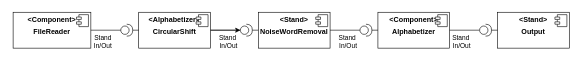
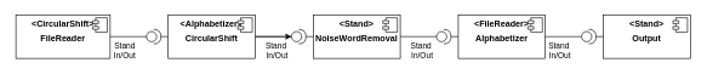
  <mxCell id="0" />
  <mxCell id="1" parent="0" />
- <mxCell id="2" value="&lt;p style=&quot;margin: 0px ; margin-top: 6px ; text-align: center&quot;&gt;&lt;b&gt;&amp;lt;Component&amp;gt;&lt;/b&gt;&lt;/p&gt;&lt;p style=&quot;margin: 0px ; margin-top: 6px ; text-align: center&quot;&gt;&lt;b&gt;FileReader&lt;/b&gt;&lt;/p&gt;" style="align=left;overflow=fill;html=1;dropTarget=0;" parent="1" vertex="1"><mxGeometry x="20" y="20" width="130" height="60" as="geometry" /></mxCell>
+ <mxCell id="2" value="&lt;p style=&quot;margin: 0px ; margin-top: 6px ; text-align: center&quot;&gt;&lt;b&gt;&amp;lt;CircularShift&amp;gt;&lt;/b&gt;&lt;/p&gt;&lt;p style=&quot;margin: 0px ; margin-top: 6px ; text-align: center&quot;&gt;&lt;b&gt;FileReader&lt;/b&gt;&lt;/p&gt;" style="align=left;overflow=fill;html=1;dropTarget=0;" parent="1" vertex="1"><mxGeometry x="20" y="20" width="130" height="60" as="geometry" /></mxCell>
  <mxCell id="3" value="" style="shape=component;jettyWidth=8;jettyHeight=4;" parent="2" vertex="1"><mxGeometry x="1" width="20" height="20" relative="1" as="geometry"><mxPoint x="-24" y="4" as="offset" /></mxGeometry></mxCell>
  <mxCell id="4" value="" style="shape=providedRequiredInterface;html=1;verticalLabelPosition=bottom;" parent="1" vertex="1"><mxGeometry x="200" y="40" width="20" height="20" as="geometry" /></mxCell>
  <mxCell id="5" value="Stand &lt;br&gt;In/Out" style="endArrow=none;html=1;exitX=1;exitY=0.5;exitDx=0;exitDy=0;entryX=0;entryY=0.5;entryDx=0;entryDy=0;entryPerimeter=0;" parent="1" source="2" target="4" edge="1"><mxGeometry x="-0.2" y="-20" width="50" height="50" relative="1" as="geometry"><mxPoint x="320" y="180" as="sourcePoint" /><mxPoint x="370" y="130" as="targetPoint" /><mxPoint as="offset" /></mxGeometry></mxCell>
  <mxCell id="6" value="" style="edgeStyle=orthogonalEdgeStyle;rounded=0;orthogonalLoop=1;jettySize=auto;html=1;" parent="1" source="7" target="14" edge="1"><mxGeometry relative="1" as="geometry" /></mxCell>
  <mxCell id="7" value="&lt;p style=&quot;margin: 0px ; margin-top: 6px ; text-align: center&quot;&gt;&lt;b&gt;&amp;lt;Alphabetizer&amp;gt;&lt;/b&gt;&lt;/p&gt;&lt;p style=&quot;margin: 0px ; margin-top: 6px ; text-align: center&quot;&gt;&lt;b&gt;CircularShift&lt;/b&gt;&lt;/p&gt;" style="align=left;overflow=fill;html=1;dropTarget=0;" parent="1" vertex="1"><mxGeometry x="230" y="20" width="120" height="60" as="geometry" /></mxCell>
  <mxCell id="8" value="" style="shape=component;jettyWidth=8;jettyHeight=4;" parent="7" vertex="1"><mxGeometry x="1" width="20" height="20" relative="1" as="geometry"><mxPoint x="-24" y="4" as="offset" /></mxGeometry></mxCell>
  <mxCell id="9" value="" style="endArrow=none;html=1;exitX=1;exitY=0.5;exitDx=0;exitDy=0;entryX=0;entryY=0.5;entryDx=0;entryDy=0;exitPerimeter=0;" parent="1" source="4" target="7" edge="1"><mxGeometry width="50" height="50" relative="1" as="geometry"><mxPoint x="220" y="60" as="sourcePoint" /><mxPoint x="260" y="60" as="targetPoint" /></mxGeometry></mxCell>
  <mxCell id="10" value="Stand&amp;nbsp;&lt;br&gt;In/Out" style="endArrow=none;html=1;exitX=1;exitY=0.5;exitDx=0;exitDy=0;entryX=0;entryY=0.5;entryDx=0;entryDy=0;entryPerimeter=0;" parent="1" source="7" target="14" edge="1"><mxGeometry x="0.2" y="-20" width="50" height="50" relative="1" as="geometry"><mxPoint x="460" y="50" as="sourcePoint" /><mxPoint x="500" y="50" as="targetPoint" /><mxPoint as="offset" /></mxGeometry></mxCell>
  <mxCell id="11" value="&lt;p style=&quot;margin: 0px ; margin-top: 6px ; text-align: center&quot;&gt;&lt;b&gt;&amp;lt;Stand&amp;gt;&lt;/b&gt;&lt;/p&gt;&lt;p style=&quot;margin: 0px ; margin-top: 6px ; text-align: center&quot;&gt;&lt;b&gt;NoiseWordRemoval&lt;/b&gt;&lt;/p&gt;" style="align=left;overflow=fill;html=1;dropTarget=0;" parent="1" vertex="1"><mxGeometry x="430" y="20" width="120" height="60" as="geometry" /></mxCell>
  <mxCell id="12" value="" style="shape=component;jettyWidth=8;jettyHeight=4;" parent="11" vertex="1"><mxGeometry x="1" width="20" height="20" relative="1" as="geometry"><mxPoint x="-24" y="4" as="offset" /></mxGeometry></mxCell>
  <mxCell id="13" value="" style="endArrow=none;html=1;entryX=0;entryY=0.5;entryDx=0;entryDy=0;exitX=1;exitY=0.5;exitDx=0;exitDy=0;exitPerimeter=0;" parent="1" source="14" target="11" edge="1"><mxGeometry width="50" height="50" relative="1" as="geometry"><mxPoint x="430" y="50" as="sourcePoint" /><mxPoint x="510" y="60" as="targetPoint" /></mxGeometry></mxCell>
  <mxCell id="14" value="" style="shape=providedRequiredInterface;html=1;verticalLabelPosition=bottom;" parent="1" vertex="1"><mxGeometry x="400" y="40" width="20" height="20" as="geometry" /></mxCell>
  <mxCell id="15" value="Stand&amp;nbsp;&lt;br&gt;In/Out" style="endArrow=none;html=1;exitX=1;exitY=0.5;exitDx=0;exitDy=0;entryX=0;entryY=0.5;entryDx=0;entryDy=0;entryPerimeter=0;" parent="1" source="11" target="19" edge="1"><mxGeometry x="0.2" y="-20" width="50" height="50" relative="1" as="geometry"><mxPoint x="710" y="50" as="sourcePoint" /><mxPoint x="750" y="50" as="targetPoint" /><mxPoint as="offset" /></mxGeometry></mxCell>
- <mxCell id="16" value="&lt;p style=&quot;margin: 0px ; margin-top: 6px ; text-align: center&quot;&gt;&lt;b&gt;&amp;lt;Component&amp;gt;&lt;/b&gt;&lt;/p&gt;&lt;p style=&quot;margin: 0px ; margin-top: 6px ; text-align: center&quot;&gt;&lt;b&gt;Alphabetizer&lt;/b&gt;&lt;/p&gt;" style="align=left;overflow=fill;html=1;dropTarget=0;" parent="1" vertex="1"><mxGeometry x="630" y="20" width="120" height="60" as="geometry" /></mxCell>
+ <mxCell id="16" value="&lt;p style=&quot;margin: 0px ; margin-top: 6px ; text-align: center&quot;&gt;&lt;b&gt;&amp;lt;FileReader&amp;gt;&lt;/b&gt;&lt;/p&gt;&lt;p style=&quot;margin: 0px ; margin-top: 6px ; text-align: center&quot;&gt;&lt;b&gt;Alphabetizer&lt;/b&gt;&lt;/p&gt;" style="align=left;overflow=fill;html=1;dropTarget=0;" parent="1" vertex="1"><mxGeometry x="630" y="20" width="120" height="60" as="geometry" /></mxCell>
  <mxCell id="17" value="" style="shape=component;jettyWidth=8;jettyHeight=4;" parent="16" vertex="1"><mxGeometry x="1" width="20" height="20" relative="1" as="geometry"><mxPoint x="-24" y="4" as="offset" /></mxGeometry></mxCell>
  <mxCell id="18" value="" style="endArrow=none;html=1;exitX=1;exitY=0.5;exitDx=0;exitDy=0;entryX=0;entryY=0.5;entryDx=0;entryDy=0;exitPerimeter=0;" parent="1" source="19" target="16" edge="1"><mxGeometry width="50" height="50" relative="1" as="geometry"><mxPoint x="770" y="50" as="sourcePoint" /><mxPoint x="760" y="60" as="targetPoint" /></mxGeometry></mxCell>
  <mxCell id="19" value="" style="shape=providedRequiredInterface;html=1;verticalLabelPosition=bottom;" parent="1" vertex="1"><mxGeometry x="600" y="40" width="20" height="20" as="geometry" /></mxCell>
  <mxCell id="20" value="Stand&amp;nbsp;&lt;br&gt;In/Out" style="endArrow=none;html=1;exitX=1;exitY=0.5;exitDx=0;exitDy=0;entryX=0;entryY=0.5;entryDx=0;entryDy=0;entryPerimeter=0;" parent="1" target="24" edge="1"><mxGeometry x="-0.2" y="-20" width="50" height="50" relative="1" as="geometry"><mxPoint x="750" y="50" as="sourcePoint" /><mxPoint x="950" y="50" as="targetPoint" /><mxPoint as="offset" /></mxGeometry></mxCell>
  <mxCell id="21" value="&lt;p style=&quot;margin: 0px ; margin-top: 6px ; text-align: center&quot;&gt;&lt;b&gt;&amp;lt;Stand&amp;gt;&lt;/b&gt;&lt;/p&gt;&lt;p style=&quot;margin: 0px ; margin-top: 6px ; text-align: center&quot;&gt;&lt;b&gt;Output&lt;/b&gt;&lt;/p&gt;" style="align=left;overflow=fill;html=1;dropTarget=0;" parent="1" vertex="1"><mxGeometry x="830" y="20" width="120" height="60" as="geometry" /></mxCell>
  <mxCell id="22" value="" style="shape=component;jettyWidth=8;jettyHeight=4;" parent="21" vertex="1"><mxGeometry x="1" width="20" height="20" relative="1" as="geometry"><mxPoint x="-24" y="4" as="offset" /></mxGeometry></mxCell>
  <mxCell id="23" value="" style="endArrow=none;html=1;exitX=1;exitY=0.5;exitDx=0;exitDy=0;entryX=0;entryY=0.5;entryDx=0;entryDy=0;exitPerimeter=0;" parent="1" source="24" target="21" edge="1"><mxGeometry width="50" height="50" relative="1" as="geometry"><mxPoint x="970" y="50" as="sourcePoint" /><mxPoint x="960" y="60" as="targetPoint" /></mxGeometry></mxCell>
  <mxCell id="24" value="" style="shape=providedRequiredInterface;html=1;verticalLabelPosition=bottom;" parent="1" vertex="1"><mxGeometry x="800" y="40" width="20" height="20" as="geometry" /></mxCell>
